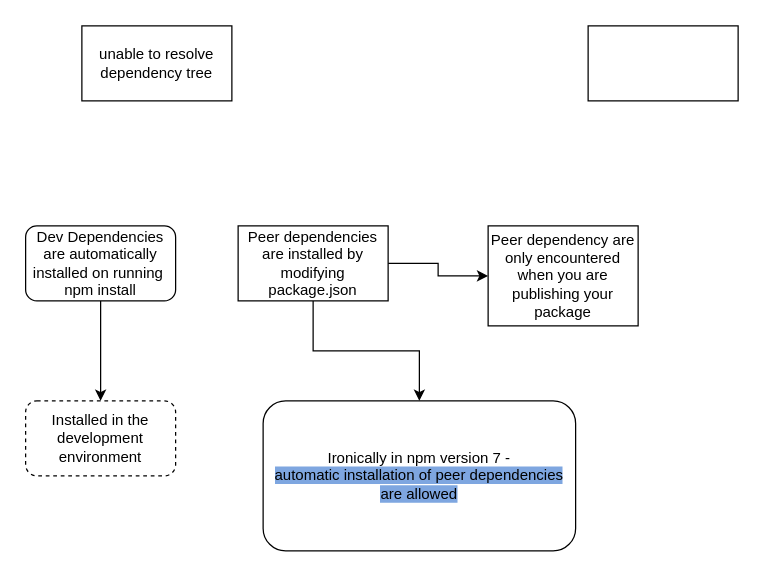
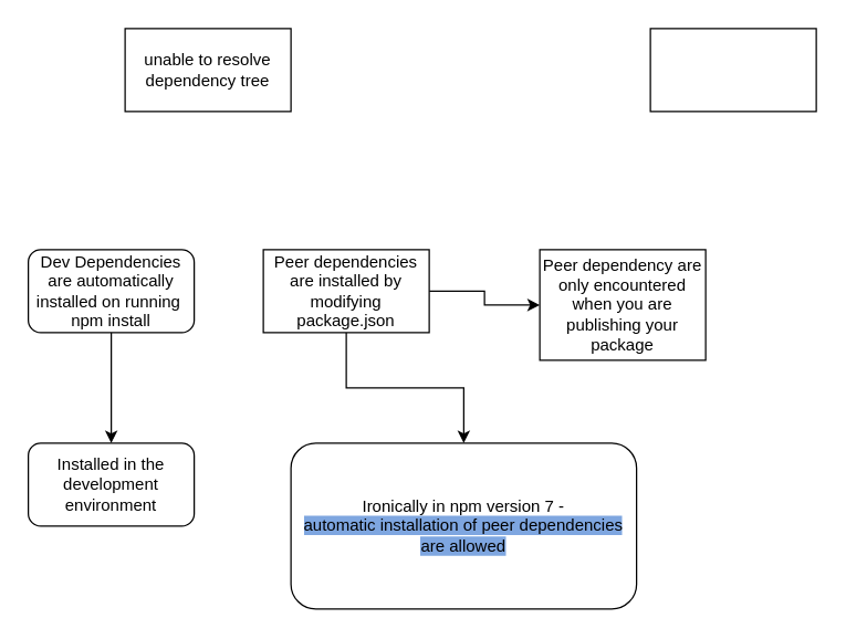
  <mxCell id="0" />
  <mxCell id="1" parent="0" />
- <mxCell id="2" value="unable to resolve dependency tree" style="rounded=0;whiteSpace=wrap;html=1;" vertex="1" parent="1"><mxGeometry x="65" y="20" width="120" height="60" as="geometry" /></mxCell>
+ <mxCell id="2" value="unable to resolve dependency tree" style="rounded=0;whiteSpace=wrap;html=1;" vertex="1" parent="1"><mxGeometry x="90" y="20" width="120" height="60" as="geometry" /></mxCell>
  <mxCell id="3" value="" style="edgeStyle=orthogonalEdgeStyle;rounded=0;orthogonalLoop=1;jettySize=auto;html=1;" edge="1" parent="1" source="4" target="9"><mxGeometry relative="1" as="geometry" /></mxCell>
  <mxCell id="4" value="Dev Dependencies are automatically installed on running&amp;nbsp;&lt;div&gt;npm install&lt;/div&gt;" style="rounded=1;whiteSpace=wrap;html=1;" vertex="1" parent="1"><mxGeometry x="20" y="180" width="120" height="60" as="geometry" /></mxCell>
  <mxCell id="5" value="" style="edgeStyle=orthogonalEdgeStyle;rounded=0;orthogonalLoop=1;jettySize=auto;html=1;" edge="1" parent="1" source="7" target="8"><mxGeometry relative="1" as="geometry" /></mxCell>
  <mxCell id="6" style="edgeStyle=orthogonalEdgeStyle;rounded=0;orthogonalLoop=1;jettySize=auto;html=1;" edge="1" parent="1" source="7" target="10"><mxGeometry relative="1" as="geometry" /></mxCell>
  <mxCell id="7" value="Peer dependencies are installed by modifying package.json" style="rounded=0;whiteSpace=wrap;html=1;" vertex="1" parent="1"><mxGeometry x="190" y="180" width="120" height="60" as="geometry" /></mxCell>
  <mxCell id="8" value="Peer dependency are only encountered when you are publishing your package" style="whiteSpace=wrap;html=1;rounded=0;" vertex="1" parent="1"><mxGeometry x="390" y="180" width="120" height="80" as="geometry" /></mxCell>
- <mxCell id="9" value="Installed in the development environment" style="whiteSpace=wrap;html=1;rounded=1;dashed=1;" vertex="1" parent="1"><mxGeometry x="20" y="320" width="120" height="60" as="geometry" /></mxCell>
+ <mxCell id="9" value="Installed in the development environment" style="whiteSpace=wrap;html=1;rounded=1;" vertex="1" parent="1"><mxGeometry x="20" y="320" width="120" height="60" as="geometry" /></mxCell>
  <mxCell id="10" value="Ironically in npm version 7 -&lt;div&gt;&lt;span style=&quot;background-color: rgb(126, 166, 224);&quot;&gt;automatic installation of peer dependencies are allowed&lt;/span&gt;&lt;/div&gt;" style="rounded=1;whiteSpace=wrap;html=1;" vertex="1" parent="1"><mxGeometry x="210" y="320" width="250" height="120" as="geometry" /></mxCell>
  <mxCell id="11" value="" style="rounded=0;whiteSpace=wrap;html=1;" vertex="1" parent="1"><mxGeometry x="470" y="20" width="120" height="60" as="geometry" /></mxCell>
